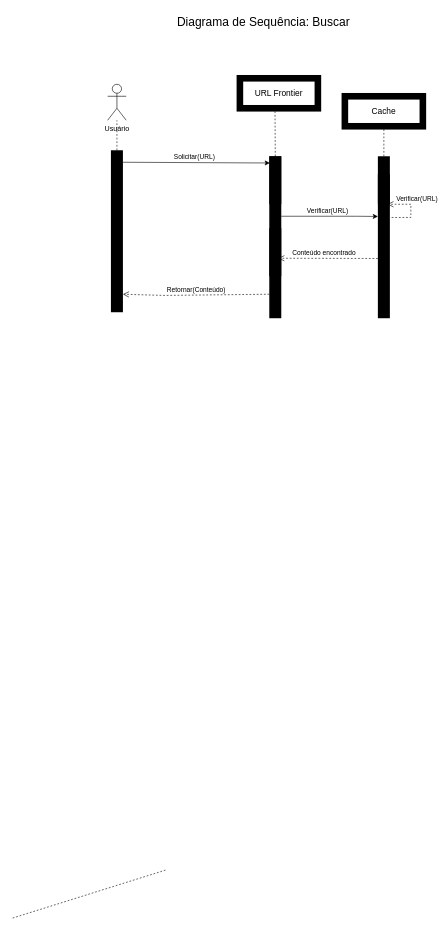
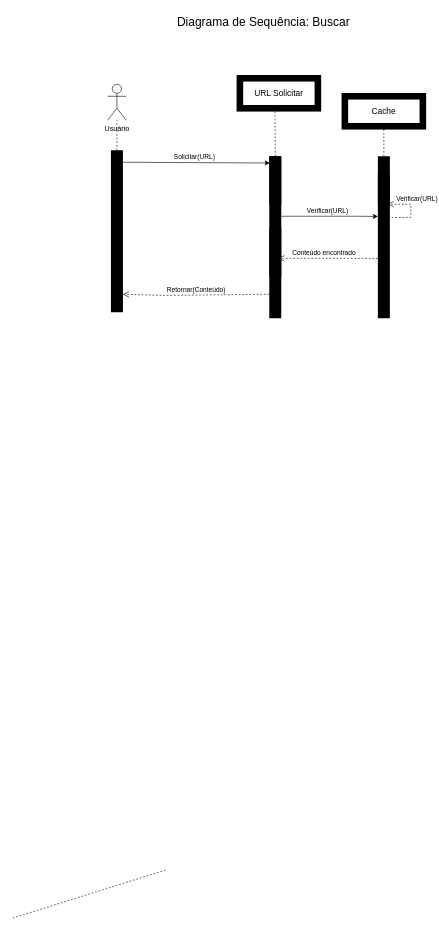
  <mxCell id="0" />
  <mxCell id="1" parent="0" />
  <mxCell id="2" value="" style="rounded=0;whiteSpace=wrap;html=1;fontColor=#000000;fillColor=#000000;fillStyle=solid;gradientColor=none;strokeColor=none;" vertex="1" parent="1"><mxGeometry x="629" y="260" width="20" height="270" as="geometry" /></mxCell>
  <mxCell id="3" value="Diagrama de Sequência: Buscar" style="text;html=1;align=center;verticalAlign=middle;whiteSpace=wrap;rounded=0;fontSize=20;" parent="1" vertex="1"><mxGeometry x="279" y="20" width="319" height="30" as="geometry" /></mxCell>
  <mxCell id="4" value="Usuário" style="shape=umlActor;verticalLabelPosition=bottom;verticalAlign=top;html=1;outlineConnect=0;" parent="1" vertex="1"><mxGeometry x="178.5" y="140" width="31" height="60" as="geometry" /></mxCell>
  <mxCell id="5" value="" style="rounded=0;whiteSpace=wrap;html=1;fontColor=#000000;fillColor=#000000;fillStyle=solid;gradientColor=none;strokeColor=none;" parent="1" vertex="1"><mxGeometry x="184" y="250" width="20" height="270" as="geometry" /></mxCell>
  <mxCell id="6" style="edgeStyle=orthogonalEdgeStyle;rounded=0;orthogonalLoop=1;jettySize=auto;html=1;exitX=1;exitY=0.75;exitDx=0;exitDy=0;entryX=0.008;entryY=0.607;entryDx=0;entryDy=0;entryPerimeter=0;" parent="1" edge="1"><mxGeometry relative="1" as="geometry"><mxPoint x="468" y="360" as="sourcePoint" /><mxPoint x="629.16" y="360.35" as="targetPoint" /><Array as="points"><mxPoint x="594" y="360" /><mxPoint x="594" y="360" /></Array></mxGeometry></mxCell>
  <mxCell id="7" value="Verificar(URL)" style="edgeLabel;html=1;align=center;verticalAlign=middle;resizable=0;points=[];" parent="6" vertex="1" connectable="0"><mxGeometry x="0.324" y="2" relative="1" as="geometry"><mxPoint x="-31" y="-8" as="offset" /></mxGeometry></mxCell>
  <mxCell id="8" value="" style="rounded=0;whiteSpace=wrap;html=1;fontColor=#000000;fillColor=#000000;fillStyle=solid;gradientColor=none;strokeColor=none;" parent="1" vertex="1"><mxGeometry x="448" y="260" width="20" height="80" as="geometry" /></mxCell>
  <mxCell id="9" value="" style="endArrow=none;dashed=1;html=1;rounded=0;exitX=0.5;exitY=0;exitDx=0;exitDy=0;" parent="1" source="5" target="4" edge="1"><mxGeometry width="50" height="50" relative="1" as="geometry"><mxPoint x="343" y="300" as="sourcePoint" /><mxPoint x="123" y="230" as="targetPoint" /></mxGeometry></mxCell>
  <mxCell id="10" value="" style="endArrow=none;dashed=1;html=1;rounded=0;exitX=0.5;exitY=0;exitDx=0;exitDy=0;" parent="1" source="20" edge="1"><mxGeometry width="50" height="50" relative="1" as="geometry"><mxPoint x="457.5" y="250" as="sourcePoint" /><mxPoint x="457.5" y="180" as="targetPoint" /></mxGeometry></mxCell>
  <mxCell id="11" value="" style="endArrow=classic;html=1;rounded=0;entryX=0.05;entryY=0.14;entryDx=0;entryDy=0;entryPerimeter=0;" parent="1" target="8" edge="1"><mxGeometry width="50" height="50" relative="1" as="geometry"><mxPoint x="204" y="270" as="sourcePoint" /><mxPoint x="447" y="270" as="targetPoint" /></mxGeometry></mxCell>
  <mxCell id="12" value="Solicitar(URL)" style="edgeLabel;html=1;align=center;verticalAlign=middle;resizable=0;points=[];" parent="11" vertex="1" connectable="0"><mxGeometry x="-0.743" y="-2" relative="1" as="geometry"><mxPoint x="88" y="-12" as="offset" /></mxGeometry></mxCell>
  <mxCell id="13" value="&lt;font style=&quot;font-size: 14px;&quot;&gt;Cache&lt;/font&gt;" style="rounded=0;whiteSpace=wrap;html=1;gradientColor=none;fillColor=none;strokeWidth=11;" parent="1" vertex="1"><mxGeometry x="574" y="160" width="130" height="50" as="geometry" /></mxCell>
  <mxCell id="14" value="" style="rounded=0;whiteSpace=wrap;html=1;fontColor=#000000;fillColor=#000000;fillStyle=solid;gradientColor=none;strokeColor=none;" parent="1" vertex="1"><mxGeometry x="629" y="290" width="20" height="50" as="geometry" /></mxCell>
  <mxCell id="15" value="" style="endArrow=none;dashed=1;html=1;rounded=0;entryX=0.5;entryY=1;entryDx=0;entryDy=0;exitX=0.5;exitY=0;exitDx=0;exitDy=0;" parent="1" source="14" target="13" edge="1"><mxGeometry width="50" height="50" relative="1" as="geometry"><mxPoint x="324" y="340" as="sourcePoint" /><mxPoint x="374" y="290" as="targetPoint" /></mxGeometry></mxCell>
  <mxCell id="16" value="" style="rounded=0;whiteSpace=wrap;html=1;fontColor=#000000;fillColor=#000000;fillStyle=solid;gradientColor=none;strokeColor=none;" parent="1" vertex="1"><mxGeometry x="448" y="380" width="20" height="80" as="geometry" /></mxCell>
  <mxCell id="17" value="Retornar(Conteúdo)" style="html=1;verticalAlign=bottom;endArrow=open;dashed=1;endSize=8;curved=0;rounded=0;exitX=0;exitY=0.5;exitDx=0;exitDy=0;" parent="1" edge="1"><mxGeometry relative="1" as="geometry"><mxPoint x="448" y="490" as="sourcePoint" /><mxPoint x="204" y="490" as="targetPoint" /><Array as="points"><mxPoint x="274" y="492" /></Array></mxGeometry></mxCell>
  <mxCell id="18" value="" style="endArrow=none;dashed=1;html=1;rounded=0;exitX=0.5;exitY=0;exitDx=0;exitDy=0;" parent="1" edge="1"><mxGeometry width="50" height="50" relative="1" as="geometry"><mxPoint x="275" y="1450" as="sourcePoint" /><mxPoint x="20" y="1530" as="targetPoint" /></mxGeometry></mxCell>
- <mxCell id="19" value="&lt;font style=&quot;font-size: 14px;&quot;&gt;URL Frontier&lt;/font&gt;" style="rounded=0;whiteSpace=wrap;html=1;gradientColor=none;fillColor=none;strokeWidth=11;" vertex="1" parent="1"><mxGeometry x="399" y="130" width="130" height="50" as="geometry" /></mxCell>
+ <mxCell id="19" value="&lt;font style=&quot;font-size: 14px;&quot;&gt;URL Solicitar&lt;/font&gt;" style="rounded=0;whiteSpace=wrap;html=1;gradientColor=none;fillColor=none;strokeWidth=11;" vertex="1" parent="1"><mxGeometry x="399" y="130" width="130" height="50" as="geometry" /></mxCell>
  <mxCell id="20" value="" style="rounded=0;whiteSpace=wrap;html=1;fontColor=#000000;fillColor=#000000;fillStyle=solid;gradientColor=none;strokeColor=none;" vertex="1" parent="1"><mxGeometry x="448" y="260" width="20" height="270" as="geometry" /></mxCell>
  <mxCell id="21" value="Verificar(URL)" style="html=1;verticalAlign=bottom;endArrow=open;dashed=1;endSize=8;curved=0;rounded=0;entryX=1.05;entryY=0.808;entryDx=0;entryDy=0;entryPerimeter=0;exitX=1.15;exitY=0.378;exitDx=0;exitDy=0;exitPerimeter=0;" edge="1" parent="1" source="2"><mxGeometry x="0.161" y="-10" relative="1" as="geometry"><mxPoint x="814" y="340.4" as="sourcePoint" /><mxPoint x="645" y="340" as="targetPoint" /><Array as="points"><mxPoint x="684" y="362" /><mxPoint x="684" y="340" /></Array><mxPoint x="10" y="10" as="offset" /></mxGeometry></mxCell>
  <mxCell id="22" value="Conteúdo encontrado" style="html=1;verticalAlign=bottom;endArrow=open;dashed=1;endSize=8;curved=0;rounded=0;entryX=1.05;entryY=0.808;entryDx=0;entryDy=0;entryPerimeter=0;" edge="1" parent="1"><mxGeometry x="0.084" relative="1" as="geometry"><mxPoint x="629" y="430.4" as="sourcePoint" /><mxPoint x="463" y="430" as="targetPoint" /><Array as="points"><mxPoint x="618" y="430.4" /></Array><mxPoint as="offset" /></mxGeometry></mxCell>
